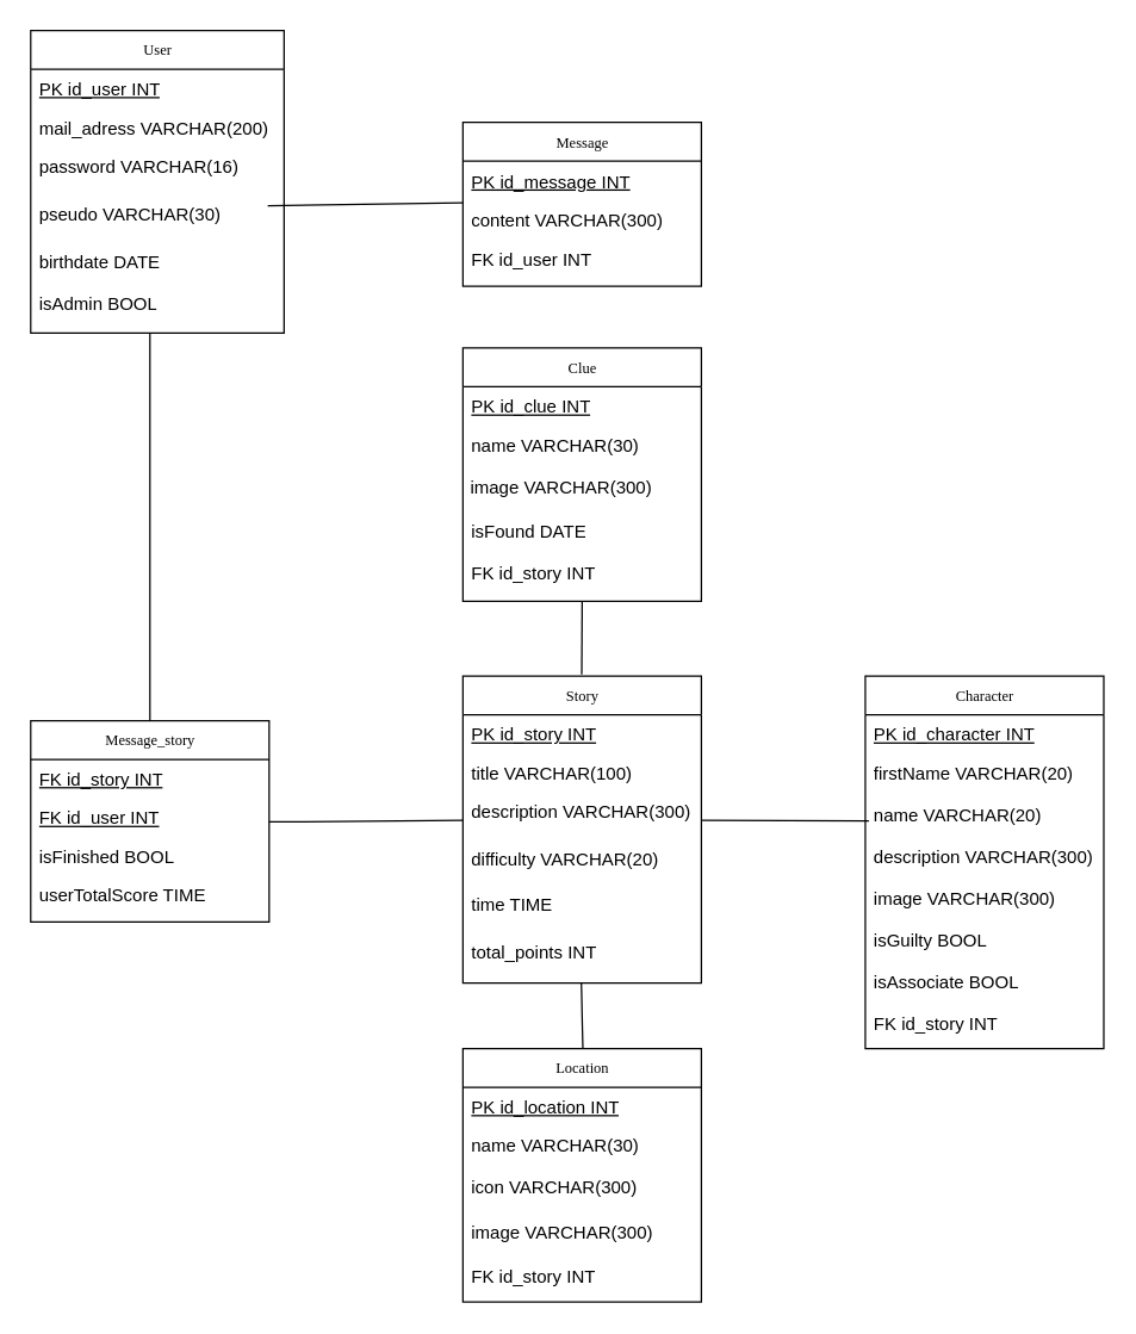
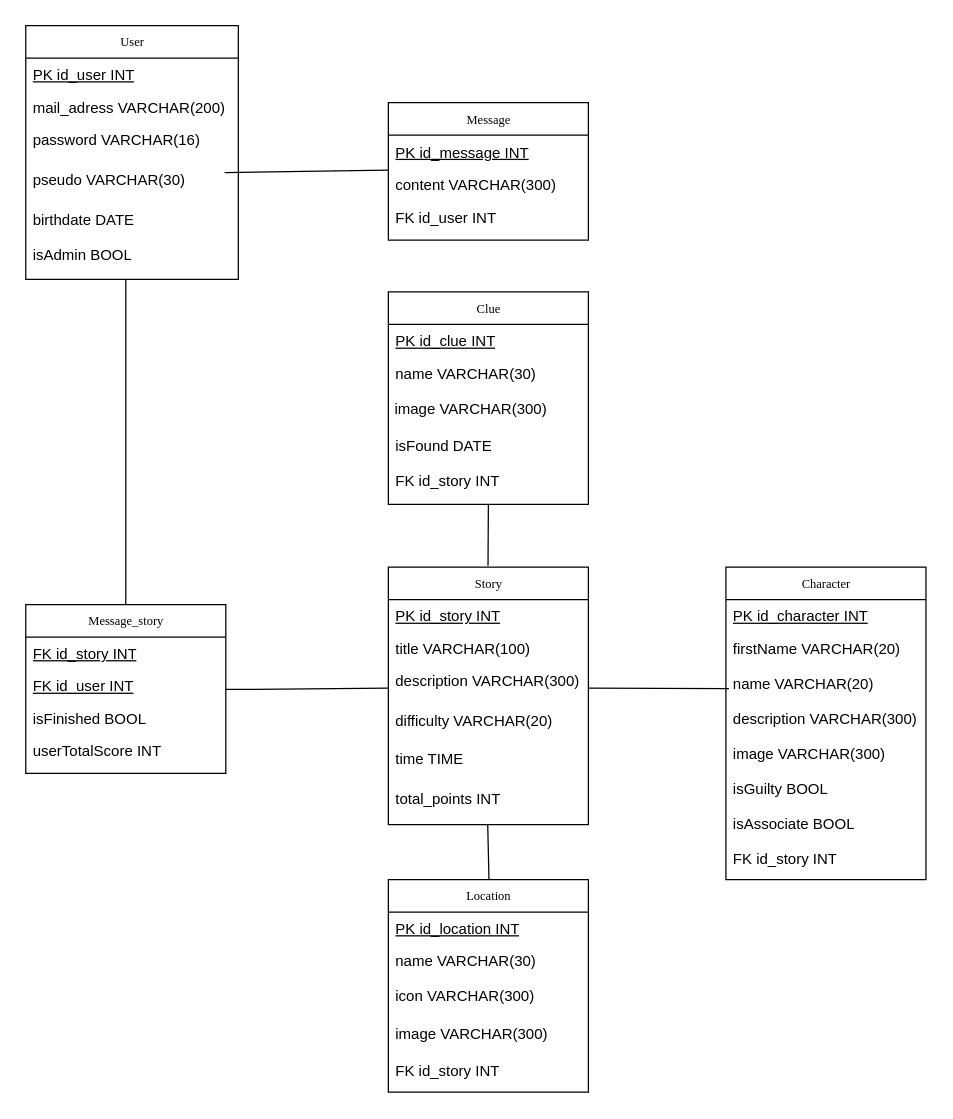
  <mxCell id="0" />
  <mxCell id="1" parent="0" />
  <mxCell id="2" value="User" style="swimlane;html=1;fontStyle=0;childLayout=stackLayout;horizontal=1;startSize=26;fillColor=none;horizontalStack=0;resizeParent=1;resizeLast=0;collapsible=1;marginBottom=0;swimlaneFillColor=#ffffff;rounded=0;shadow=0;comic=0;labelBackgroundColor=none;strokeWidth=1;fontFamily=Verdana;fontSize=10;align=center;" vertex="1" parent="1"><mxGeometry x="20" y="20" width="170" height="203" as="geometry" /></mxCell>
  <mxCell id="3" value="&lt;u&gt;PK id_user INT&lt;br&gt;&lt;/u&gt;" style="text;html=1;strokeColor=none;fillColor=none;align=left;verticalAlign=top;spacingLeft=4;spacingRight=4;whiteSpace=wrap;overflow=hidden;rotatable=0;points=[[0,0.5],[1,0.5]];portConstraint=eastwest;" vertex="1" parent="2"><mxGeometry y="26" width="170" height="26" as="geometry" /></mxCell>
  <mxCell id="4" value="mail_adress VARCHAR(200)" style="text;html=1;strokeColor=none;fillColor=none;align=left;verticalAlign=top;spacingLeft=4;spacingRight=4;whiteSpace=wrap;overflow=hidden;rotatable=0;points=[[0,0.5],[1,0.5]];portConstraint=eastwest;" vertex="1" parent="2"><mxGeometry y="52" width="170" height="26" as="geometry" /></mxCell>
  <mxCell id="5" value="password VARCHAR(16)" style="text;html=1;strokeColor=none;fillColor=none;align=left;verticalAlign=top;spacingLeft=4;spacingRight=4;whiteSpace=wrap;overflow=hidden;rotatable=0;points=[[0,0.5],[1,0.5]];portConstraint=eastwest;" vertex="1" parent="2"><mxGeometry y="78" width="170" height="32" as="geometry" /></mxCell>
  <mxCell id="6" value="pseudo VARCHAR(30)" style="text;html=1;strokeColor=none;fillColor=none;align=left;verticalAlign=top;spacingLeft=4;spacingRight=4;whiteSpace=wrap;overflow=hidden;rotatable=0;points=[[0,0.5],[1,0.5]];portConstraint=eastwest;" vertex="1" parent="2"><mxGeometry y="110" width="170" height="32" as="geometry" /></mxCell>
  <mxCell id="7" value="birthdate DATE" style="text;html=1;strokeColor=none;fillColor=none;align=left;verticalAlign=top;spacingLeft=4;spacingRight=4;whiteSpace=wrap;overflow=hidden;rotatable=0;points=[[0,0.5],[1,0.5]];portConstraint=eastwest;" vertex="1" parent="2"><mxGeometry y="142" width="170" height="28" as="geometry" /></mxCell>
  <mxCell id="8" value="isAdmin BOOL" style="text;html=1;strokeColor=none;fillColor=none;align=left;verticalAlign=top;spacingLeft=4;spacingRight=4;whiteSpace=wrap;overflow=hidden;rotatable=0;points=[[0,0.5],[1,0.5]];portConstraint=eastwest;" vertex="1" parent="2"><mxGeometry y="170" width="170" height="30" as="geometry" /></mxCell>
  <mxCell id="9" value="Message" style="swimlane;html=1;fontStyle=0;childLayout=stackLayout;horizontal=1;startSize=26;fillColor=none;horizontalStack=0;resizeParent=1;resizeLast=0;collapsible=1;marginBottom=0;swimlaneFillColor=#ffffff;rounded=0;shadow=0;comic=0;labelBackgroundColor=none;strokeWidth=1;fontFamily=Verdana;fontSize=10;align=center;" vertex="1" parent="1"><mxGeometry x="310" y="81.5" width="160" height="110" as="geometry" /></mxCell>
  <mxCell id="10" value="&lt;u&gt;PK id_message INT&lt;br&gt;&lt;/u&gt;" style="text;html=1;strokeColor=none;fillColor=none;align=left;verticalAlign=top;spacingLeft=4;spacingRight=4;whiteSpace=wrap;overflow=hidden;rotatable=0;points=[[0,0.5],[1,0.5]];portConstraint=eastwest;" vertex="1" parent="9"><mxGeometry y="26" width="160" height="26" as="geometry" /></mxCell>
  <mxCell id="11" value="content VARCHAR(300)" style="text;html=1;strokeColor=none;fillColor=none;align=left;verticalAlign=top;spacingLeft=4;spacingRight=4;whiteSpace=wrap;overflow=hidden;rotatable=0;points=[[0,0.5],[1,0.5]];portConstraint=eastwest;" vertex="1" parent="9"><mxGeometry y="52" width="160" height="26" as="geometry" /></mxCell>
  <mxCell id="12" value="FK id_user INT" style="text;html=1;strokeColor=none;fillColor=none;align=left;verticalAlign=top;spacingLeft=4;spacingRight=4;whiteSpace=wrap;overflow=hidden;rotatable=0;points=[[0,0.5],[1,0.5]];portConstraint=eastwest;" vertex="1" parent="9"><mxGeometry y="78" width="160" height="26" as="geometry" /></mxCell>
  <mxCell id="13" value="Story" style="swimlane;html=1;fontStyle=0;childLayout=stackLayout;horizontal=1;startSize=26;fillColor=none;horizontalStack=0;resizeParent=1;resizeLast=0;collapsible=1;marginBottom=0;swimlaneFillColor=#ffffff;rounded=0;shadow=0;comic=0;labelBackgroundColor=none;strokeWidth=1;fontFamily=Verdana;fontSize=10;align=center;" vertex="1" parent="1"><mxGeometry x="310" y="453" width="160" height="206" as="geometry" /></mxCell>
  <mxCell id="14" value="&lt;u&gt;PK id_story INT&lt;br&gt;&lt;/u&gt;" style="text;html=1;strokeColor=none;fillColor=none;align=left;verticalAlign=top;spacingLeft=4;spacingRight=4;whiteSpace=wrap;overflow=hidden;rotatable=0;points=[[0,0.5],[1,0.5]];portConstraint=eastwest;" vertex="1" parent="13"><mxGeometry y="26" width="160" height="26" as="geometry" /></mxCell>
  <mxCell id="15" value="title VARCHAR(100)" style="text;html=1;strokeColor=none;fillColor=none;align=left;verticalAlign=top;spacingLeft=4;spacingRight=4;whiteSpace=wrap;overflow=hidden;rotatable=0;points=[[0,0.5],[1,0.5]];portConstraint=eastwest;" vertex="1" parent="13"><mxGeometry y="52" width="160" height="26" as="geometry" /></mxCell>
  <mxCell id="16" value="description VARCHAR(300)" style="text;html=1;strokeColor=none;fillColor=none;align=left;verticalAlign=top;spacingLeft=4;spacingRight=4;whiteSpace=wrap;overflow=hidden;rotatable=0;points=[[0,0.5],[1,0.5]];portConstraint=eastwest;" vertex="1" parent="13"><mxGeometry y="78" width="160" height="32" as="geometry" /></mxCell>
  <mxCell id="17" value="difficulty VARCHAR(20)" style="text;html=1;strokeColor=none;fillColor=none;align=left;verticalAlign=top;spacingLeft=4;spacingRight=4;whiteSpace=wrap;overflow=hidden;rotatable=0;points=[[0,0.5],[1,0.5]];portConstraint=eastwest;" vertex="1" parent="13"><mxGeometry y="110" width="160" height="30" as="geometry" /></mxCell>
  <mxCell id="18" value="time TIME" style="text;html=1;strokeColor=none;fillColor=none;align=left;verticalAlign=top;spacingLeft=4;spacingRight=4;whiteSpace=wrap;overflow=hidden;rotatable=0;points=[[0,0.5],[1,0.5]];portConstraint=eastwest;" vertex="1" parent="13"><mxGeometry y="140" width="160" height="32" as="geometry" /></mxCell>
  <mxCell id="19" value="total_points INT" style="text;html=1;strokeColor=none;fillColor=none;align=left;verticalAlign=top;spacingLeft=4;spacingRight=4;whiteSpace=wrap;overflow=hidden;rotatable=0;points=[[0,0.5],[1,0.5]];portConstraint=eastwest;" vertex="1" parent="13"><mxGeometry y="172" width="160" height="28" as="geometry" /></mxCell>
  <mxCell id="20" value="Clue" style="swimlane;html=1;fontStyle=0;childLayout=stackLayout;horizontal=1;startSize=26;fillColor=none;horizontalStack=0;resizeParent=1;resizeLast=0;collapsible=1;marginBottom=0;swimlaneFillColor=#ffffff;rounded=0;shadow=0;comic=0;labelBackgroundColor=none;strokeWidth=1;fontFamily=Verdana;fontSize=10;align=center;" vertex="1" parent="1"><mxGeometry x="310" y="233" width="160" height="170" as="geometry" /></mxCell>
  <mxCell id="21" value="&lt;u&gt;PK id_clue INT&lt;br&gt;&lt;/u&gt;" style="text;html=1;strokeColor=none;fillColor=none;align=left;verticalAlign=top;spacingLeft=4;spacingRight=4;whiteSpace=wrap;overflow=hidden;rotatable=0;points=[[0,0.5],[1,0.5]];portConstraint=eastwest;" vertex="1" parent="20"><mxGeometry y="26" width="160" height="26" as="geometry" /></mxCell>
  <mxCell id="22" value="name VARCHAR(30)" style="text;html=1;strokeColor=none;fillColor=none;align=left;verticalAlign=top;spacingLeft=4;spacingRight=4;whiteSpace=wrap;overflow=hidden;rotatable=0;points=[[0,0.5],[1,0.5]];portConstraint=eastwest;" vertex="1" parent="20"><mxGeometry y="52" width="160" height="28" as="geometry" /></mxCell>
  <mxCell id="23" value="&amp;nbsp;image VARCHAR(300)" style="text;whiteSpace=wrap;html=1;" vertex="1" parent="20"><mxGeometry y="80" width="160" height="30" as="geometry" /></mxCell>
  <mxCell id="24" value="isFound DATE" style="text;html=1;strokeColor=none;fillColor=none;align=left;verticalAlign=top;spacingLeft=4;spacingRight=4;whiteSpace=wrap;overflow=hidden;rotatable=0;points=[[0,0.5],[1,0.5]];portConstraint=eastwest;" vertex="1" parent="20"><mxGeometry y="110" width="160" height="28" as="geometry" /></mxCell>
  <mxCell id="25" value="FK id_story INT" style="text;html=1;strokeColor=none;fillColor=none;align=left;verticalAlign=top;spacingLeft=4;spacingRight=4;whiteSpace=wrap;overflow=hidden;rotatable=0;points=[[0,0.5],[1,0.5]];portConstraint=eastwest;" vertex="1" parent="20"><mxGeometry y="138" width="160" height="28" as="geometry" /></mxCell>
  <mxCell id="26" value="Location" style="swimlane;html=1;fontStyle=0;childLayout=stackLayout;horizontal=1;startSize=26;fillColor=none;horizontalStack=0;resizeParent=1;resizeLast=0;collapsible=1;marginBottom=0;swimlaneFillColor=#ffffff;rounded=0;shadow=0;comic=0;labelBackgroundColor=none;strokeWidth=1;fontFamily=Verdana;fontSize=10;align=center;" vertex="1" parent="1"><mxGeometry x="310" y="703" width="160" height="170" as="geometry" /></mxCell>
  <mxCell id="27" value="&lt;u&gt;PK id_location INT&lt;br&gt;&lt;/u&gt;" style="text;html=1;strokeColor=none;fillColor=none;align=left;verticalAlign=top;spacingLeft=4;spacingRight=4;whiteSpace=wrap;overflow=hidden;rotatable=0;points=[[0,0.5],[1,0.5]];portConstraint=eastwest;" vertex="1" parent="26"><mxGeometry y="26" width="160" height="26" as="geometry" /></mxCell>
  <mxCell id="28" value="name VARCHAR(30)" style="text;html=1;strokeColor=none;fillColor=none;align=left;verticalAlign=top;spacingLeft=4;spacingRight=4;whiteSpace=wrap;overflow=hidden;rotatable=0;points=[[0,0.5],[1,0.5]];portConstraint=eastwest;" vertex="1" parent="26"><mxGeometry y="52" width="160" height="28" as="geometry" /></mxCell>
  <mxCell id="29" value="icon&amp;nbsp;VARCHAR(300) " style="text;html=1;strokeColor=none;fillColor=none;align=left;verticalAlign=top;spacingLeft=4;spacingRight=4;whiteSpace=wrap;overflow=hidden;rotatable=0;points=[[0,0.5],[1,0.5]];portConstraint=eastwest;" vertex="1" parent="26"><mxGeometry y="80" width="160" height="30" as="geometry" /></mxCell>
  <mxCell id="30" value="image VARCHAR(300)" style="text;html=1;strokeColor=none;fillColor=none;align=left;verticalAlign=top;spacingLeft=4;spacingRight=4;whiteSpace=wrap;overflow=hidden;rotatable=0;points=[[0,0.5],[1,0.5]];portConstraint=eastwest;" vertex="1" parent="26"><mxGeometry y="110" width="160" height="30" as="geometry" /></mxCell>
  <mxCell id="31" value="FK id_story INT" style="text;html=1;strokeColor=none;fillColor=none;align=left;verticalAlign=top;spacingLeft=4;spacingRight=4;whiteSpace=wrap;overflow=hidden;rotatable=0;points=[[0,0.5],[1,0.5]];portConstraint=eastwest;" vertex="1" parent="26"><mxGeometry y="140" width="160" height="28" as="geometry" /></mxCell>
  <mxCell id="32" value="Character" style="swimlane;html=1;fontStyle=0;childLayout=stackLayout;horizontal=1;startSize=26;fillColor=none;horizontalStack=0;resizeParent=1;resizeLast=0;collapsible=1;marginBottom=0;swimlaneFillColor=#ffffff;rounded=0;shadow=0;comic=0;labelBackgroundColor=none;strokeWidth=1;fontFamily=Verdana;fontSize=10;align=center;" vertex="1" parent="1"><mxGeometry x="580" y="453" width="160" height="250" as="geometry" /></mxCell>
  <mxCell id="33" value="&lt;u&gt;PK id_character INT&lt;br&gt;&lt;/u&gt;" style="text;html=1;strokeColor=none;fillColor=none;align=left;verticalAlign=top;spacingLeft=4;spacingRight=4;whiteSpace=wrap;overflow=hidden;rotatable=0;points=[[0,0.5],[1,0.5]];portConstraint=eastwest;" vertex="1" parent="32"><mxGeometry y="26" width="160" height="26" as="geometry" /></mxCell>
  <mxCell id="34" value="firstName VARCHAR(20)" style="text;html=1;strokeColor=none;fillColor=none;align=left;verticalAlign=top;spacingLeft=4;spacingRight=4;whiteSpace=wrap;overflow=hidden;rotatable=0;points=[[0,0.5],[1,0.5]];portConstraint=eastwest;" vertex="1" parent="32"><mxGeometry y="52" width="160" height="28" as="geometry" /></mxCell>
  <mxCell id="35" value="name VARCHAR(20)" style="text;html=1;strokeColor=none;fillColor=none;align=left;verticalAlign=top;spacingLeft=4;spacingRight=4;whiteSpace=wrap;overflow=hidden;rotatable=0;points=[[0,0.5],[1,0.5]];portConstraint=eastwest;" vertex="1" parent="32"><mxGeometry y="80" width="160" height="28" as="geometry" /></mxCell>
  <mxCell id="36" value="description VARCHAR(300)" style="text;html=1;strokeColor=none;fillColor=none;align=left;verticalAlign=top;spacingLeft=4;spacingRight=4;whiteSpace=wrap;overflow=hidden;rotatable=0;points=[[0,0.5],[1,0.5]];portConstraint=eastwest;" vertex="1" parent="32"><mxGeometry y="108" width="160" height="28" as="geometry" /></mxCell>
  <mxCell id="37" value="image VARCHAR(300)" style="text;html=1;strokeColor=none;fillColor=none;align=left;verticalAlign=top;spacingLeft=4;spacingRight=4;whiteSpace=wrap;overflow=hidden;rotatable=0;points=[[0,0.5],[1,0.5]];portConstraint=eastwest;" vertex="1" parent="32"><mxGeometry y="136" width="160" height="28" as="geometry" /></mxCell>
  <mxCell id="38" value="isGuilty BOOL" style="text;html=1;strokeColor=none;fillColor=none;align=left;verticalAlign=top;spacingLeft=4;spacingRight=4;whiteSpace=wrap;overflow=hidden;rotatable=0;points=[[0,0.5],[1,0.5]];portConstraint=eastwest;" vertex="1" parent="32"><mxGeometry y="164" width="160" height="28" as="geometry" /></mxCell>
  <mxCell id="39" value="isAssociate BOOL" style="text;html=1;strokeColor=none;fillColor=none;align=left;verticalAlign=top;spacingLeft=4;spacingRight=4;whiteSpace=wrap;overflow=hidden;rotatable=0;points=[[0,0.5],[1,0.5]];portConstraint=eastwest;" vertex="1" parent="32"><mxGeometry y="192" width="160" height="28" as="geometry" /></mxCell>
  <mxCell id="40" value="FK id_story INT" style="text;html=1;strokeColor=none;fillColor=none;align=left;verticalAlign=top;spacingLeft=4;spacingRight=4;whiteSpace=wrap;overflow=hidden;rotatable=0;points=[[0,0.5],[1,0.5]];portConstraint=eastwest;" vertex="1" parent="32"><mxGeometry y="220" width="160" height="28" as="geometry" /></mxCell>
  <mxCell id="41" value="" style="endArrow=none;html=1;rounded=0;entryX=0.006;entryY=0.288;entryDx=0;entryDy=0;entryPerimeter=0;" edge="1" parent="1"><mxGeometry width="50" height="50" relative="1" as="geometry"><mxPoint x="179.04" y="137.51" as="sourcePoint" /><mxPoint x="310" y="135.498" as="targetPoint" /></mxGeometry></mxCell>
  <mxCell id="42" value="Message_story" style="swimlane;html=1;fontStyle=0;childLayout=stackLayout;horizontal=1;startSize=26;fillColor=none;horizontalStack=0;resizeParent=1;resizeLast=0;collapsible=1;marginBottom=0;swimlaneFillColor=#ffffff;rounded=0;shadow=0;comic=0;labelBackgroundColor=none;strokeWidth=1;fontFamily=Verdana;fontSize=10;align=center;" vertex="1" parent="1"><mxGeometry x="20" y="483" width="160" height="135" as="geometry" /></mxCell>
  <mxCell id="43" value="&lt;u&gt;FK id_story INT&lt;br&gt;&lt;/u&gt;" style="text;html=1;strokeColor=none;fillColor=none;align=left;verticalAlign=top;spacingLeft=4;spacingRight=4;whiteSpace=wrap;overflow=hidden;rotatable=0;points=[[0,0.5],[1,0.5]];portConstraint=eastwest;" vertex="1" parent="42"><mxGeometry y="26" width="160" height="26" as="geometry" /></mxCell>
  <mxCell id="44" value="&lt;u&gt;FK id_user INT&lt;br&gt;&lt;/u&gt;" style="text;html=1;strokeColor=none;fillColor=none;align=left;verticalAlign=top;spacingLeft=4;spacingRight=4;whiteSpace=wrap;overflow=hidden;rotatable=0;points=[[0,0.5],[1,0.5]];portConstraint=eastwest;" vertex="1" parent="42"><mxGeometry y="52" width="160" height="26" as="geometry" /></mxCell>
  <mxCell id="45" value="isFinished BOOL" style="text;html=1;strokeColor=none;fillColor=none;align=left;verticalAlign=top;spacingLeft=4;spacingRight=4;whiteSpace=wrap;overflow=hidden;rotatable=0;points=[[0,0.5],[1,0.5]];portConstraint=eastwest;" vertex="1" parent="42"><mxGeometry y="78" width="160" height="26" as="geometry" /></mxCell>
- <mxCell id="46" value="userTotalScore TIME" style="text;html=1;strokeColor=none;fillColor=none;align=left;verticalAlign=top;spacingLeft=4;spacingRight=4;whiteSpace=wrap;overflow=hidden;rotatable=0;points=[[0,0.5],[1,0.5]];portConstraint=eastwest;" vertex="1" parent="42"><mxGeometry y="104" width="160" height="30" as="geometry" /></mxCell>
+ <mxCell id="46" value="userTotalScore INT" style="text;html=1;strokeColor=none;fillColor=none;align=left;verticalAlign=top;spacingLeft=4;spacingRight=4;whiteSpace=wrap;overflow=hidden;rotatable=0;points=[[0,0.5],[1,0.5]];portConstraint=eastwest;" vertex="1" parent="42"><mxGeometry y="104" width="160" height="30" as="geometry" /></mxCell>
  <mxCell id="47" value="" style="endArrow=none;html=1;rounded=0;exitX=0.5;exitY=0;exitDx=0;exitDy=0;" edge="1" parent="1" source="42"><mxGeometry width="50" height="50" relative="1" as="geometry"><mxPoint x="50" y="273" as="sourcePoint" /><mxPoint x="100" y="223" as="targetPoint" /></mxGeometry></mxCell>
  <mxCell id="48" value="" style="endArrow=none;html=1;rounded=0;exitX=1;exitY=0.5;exitDx=0;exitDy=0;entryX=0;entryY=0.5;entryDx=0;entryDy=0;" edge="1" parent="1"><mxGeometry width="50" height="50" relative="1" as="geometry"><mxPoint x="180" y="550.97" as="sourcePoint" /><mxPoint x="310" y="549.97" as="targetPoint" /></mxGeometry></mxCell>
  <mxCell id="49" value="" style="endArrow=none;html=1;rounded=0;" edge="1" parent="1"><mxGeometry width="50" height="50" relative="1" as="geometry"><mxPoint x="389.71" y="451.99" as="sourcePoint" /><mxPoint x="390" y="403" as="targetPoint" /></mxGeometry></mxCell>
  <mxCell id="50" value="" style="endArrow=none;html=1;rounded=0;entryX=0.015;entryY=0.085;entryDx=0;entryDy=0;entryPerimeter=0;" edge="1" parent="1"><mxGeometry width="50" height="50" relative="1" as="geometry"><mxPoint x="470" y="549.97" as="sourcePoint" /><mxPoint x="582.4" y="550.35" as="targetPoint" /></mxGeometry></mxCell>
  <mxCell id="51" value="" style="endArrow=none;html=1;rounded=0;exitX=0.5;exitY=0;exitDx=0;exitDy=0;" edge="1" parent="1"><mxGeometry width="50" height="50" relative="1" as="geometry"><mxPoint x="390.47" y="703" as="sourcePoint" /><mxPoint x="389.47" y="659" as="targetPoint" /></mxGeometry></mxCell>
